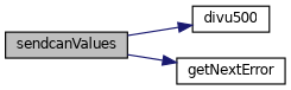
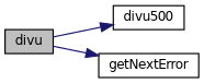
  digraph {
    rankdir=LR
    node [color=black fillcolor=white fontname=Helvetica fontsize=10 shape=record style=filled]
    edge [color=midnightblue fontname=Helvetica fontsize=10 labelfontname=Helvetica labelfontsize=10 style=solid]
-   n1 [fillcolor=grey75 fontcolor=black height=0.2 label=sendcanValues width=0.4]
+   n1 [fillcolor=grey75 fontcolor=black height=0.2 label=divu width=0.4]
    n2 [height=0.2 label=divu500 width=0.4]
    n3 [height=0.2 label=getNextError width=0.4]
    n1 -> n2
    n1 -> n3
  }
